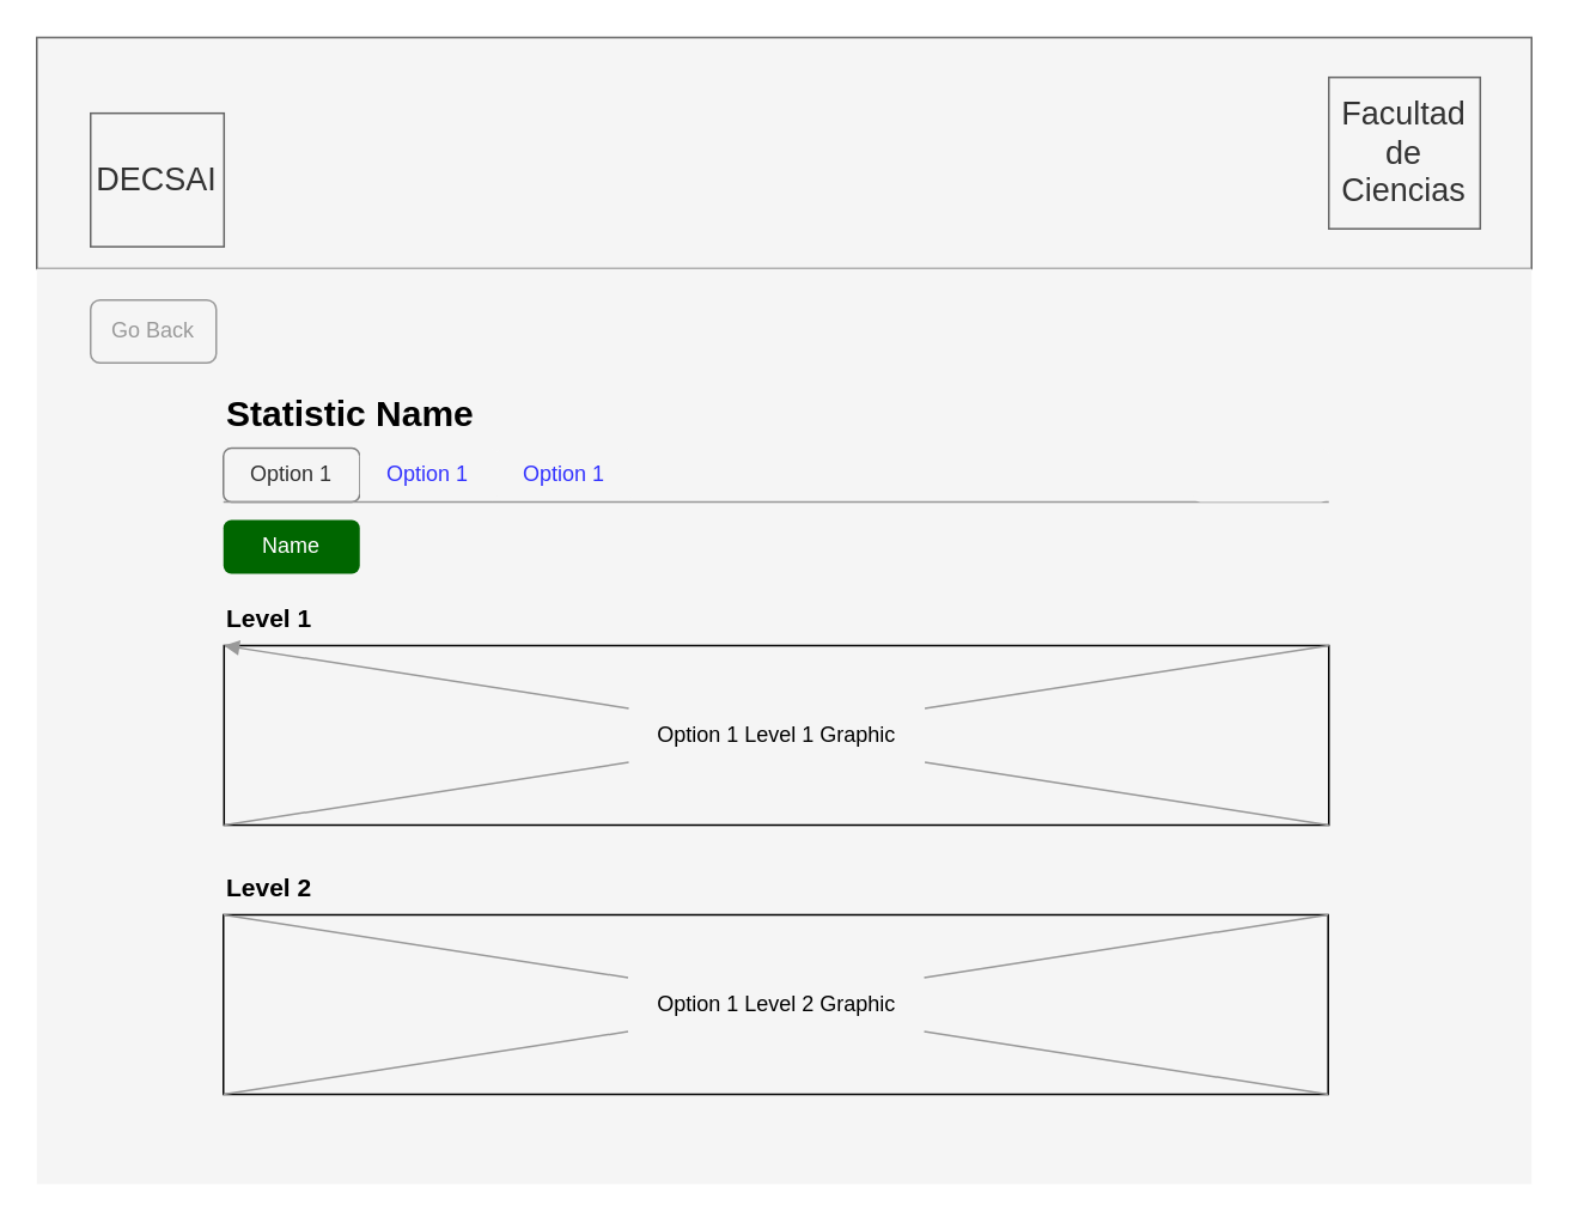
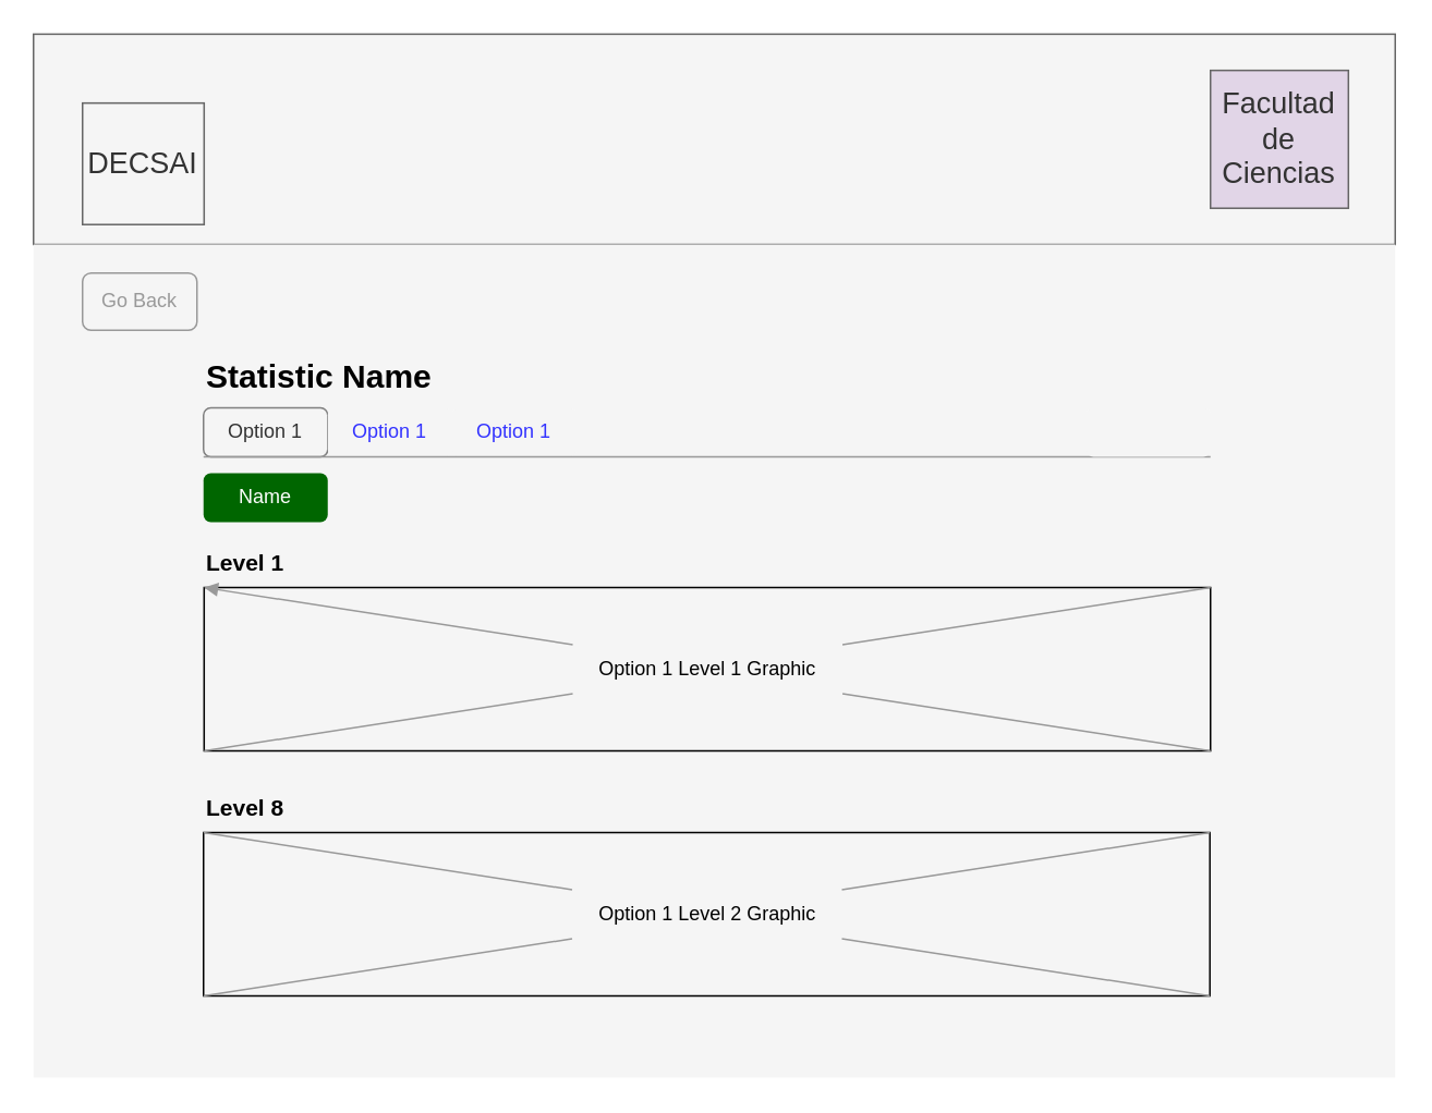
  <mxCell id="0" />
  <mxCell id="1" parent="0" />
  <mxCell id="2" value="" style="rounded=0;whiteSpace=wrap;html=1;fillColor=#f5f5f5;strokeColor=#666666;fontColor=#333333;" parent="1" vertex="1"><mxGeometry x="20" y="20.25" width="833" height="128.75" as="geometry" /></mxCell>
  <mxCell id="3" value="&lt;font style=&quot;font-size: 18px;&quot;&gt;DECSAI&lt;/font&gt;" style="whiteSpace=wrap;html=1;aspect=fixed;fillColor=#f5f5f5;fontColor=#333333;strokeColor=#666666;fontSize=18;" parent="1" vertex="1"><mxGeometry x="50" y="62.44" width="74.37" height="74.37" as="geometry" /></mxCell>
- <mxCell id="4" value="&lt;font style=&quot;font-size: 18px;&quot;&gt;Facultad de Ciencias&lt;/font&gt;" style="whiteSpace=wrap;html=1;aspect=fixed;fillColor=#f5f5f5;fontColor=#333333;strokeColor=#666666;" parent="1" vertex="1"><mxGeometry x="740" y="42.44" width="84.37" height="84.37" as="geometry" /></mxCell>
+ <mxCell id="4" value="&lt;font style=&quot;font-size: 18px;&quot;&gt;Facultad de Ciencias&lt;/font&gt;" style="whiteSpace=wrap;html=1;aspect=fixed;fillColor=#e1d5e7;fontColor=#333333;strokeColor=#666666;" parent="1" vertex="1"><mxGeometry x="740" y="42.44" width="84.37" height="84.37" as="geometry" /></mxCell>
  <mxCell id="5" value="" style="rounded=0;whiteSpace=wrap;html=1;fillColor=#f5f5f5;fontColor=#333333;strokeColor=none;movable=1;resizable=1;rotatable=1;deletable=1;editable=1;connectable=1;" parent="1" vertex="1"><mxGeometry x="20.01" y="149" width="833" height="510" as="geometry" /></mxCell>
  <mxCell id="6" value="&lt;div style=&quot;&quot;&gt;&lt;span style=&quot;color: rgb(0, 0, 0); background-color: initial;&quot;&gt;Statistic Name&lt;/span&gt;&lt;/div&gt;" style="text;html=1;strokeColor=none;fillColor=none;align=left;verticalAlign=middle;whiteSpace=wrap;rounded=0;fontSize=20;fontStyle=1" parent="1" vertex="1"><mxGeometry x="124.37" y="209" width="267.19" height="40" as="geometry" /></mxCell>
  <mxCell id="7" value="Go Back" style="rounded=1;whiteSpace=wrap;html=1;fillColor=#f5f5f5;fontColor=#999999;strokeColor=#999999;" vertex="1" parent="1"><mxGeometry x="50" y="166.5" width="70" height="35" as="geometry" /></mxCell>
  <mxCell id="8" value="Option 1" style="rounded=1;whiteSpace=wrap;html=1;fillColor=#f5f5f5;fontColor=#333333;strokeColor=#808080;" vertex="1" parent="1"><mxGeometry x="124" y="249" width="76" height="30" as="geometry" /></mxCell>
  <mxCell id="9" value="Option 1" style="rounded=1;whiteSpace=wrap;html=1;fillColor=#f5f5f5;fontColor=#3333FF;strokeColor=none;" vertex="1" parent="1"><mxGeometry x="200" y="249" width="76" height="30" as="geometry" /></mxCell>
  <mxCell id="10" value="Option 1" style="rounded=1;whiteSpace=wrap;html=1;fillColor=#f5f5f5;fontColor=#3333FF;strokeColor=none;" vertex="1" parent="1"><mxGeometry x="276" y="249" width="76" height="30" as="geometry" /></mxCell>
  <mxCell id="11" value="" style="endArrow=none;html=1;fontColor=#3333FF;exitX=0;exitY=1;exitDx=0;exitDy=0;entryX=1;entryY=1;entryDx=0;entryDy=0;strokeColor=#999999;" edge="1" parent="1" source="8" target="12"><mxGeometry width="50" height="50" relative="1" as="geometry"><mxPoint x="410" y="339" as="sourcePoint" /><mxPoint x="460" y="289" as="targetPoint" /></mxGeometry></mxCell>
  <mxCell id="12" value="" style="rounded=1;whiteSpace=wrap;html=1;fillColor=#f5f5f5;fontColor=#3333FF;strokeColor=none;strokeWidth=0;" vertex="1" parent="1"><mxGeometry x="664" y="249" width="76" height="30" as="geometry" /></mxCell>
  <mxCell id="13" value="Name" style="rounded=1;whiteSpace=wrap;html=1;fillColor=#006600;fontColor=#FFFFFF;strokeColor=none;" vertex="1" parent="1"><mxGeometry x="124" y="289" width="76" height="30" as="geometry" /></mxCell>
  <mxCell id="14" value="Level 1" style="text;html=1;strokeColor=none;fillColor=none;align=left;verticalAlign=middle;whiteSpace=wrap;rounded=0;strokeWidth=0;fontColor=#000000;fontSize=14;fontStyle=1" vertex="1" parent="1"><mxGeometry x="124.37" y="329" width="125.63" height="30" as="geometry" /></mxCell>
- <mxCell id="15" value="Level 2" style="text;html=1;strokeColor=none;fillColor=none;align=left;verticalAlign=middle;whiteSpace=wrap;rounded=0;strokeWidth=0;fontColor=#000000;fontSize=14;fontStyle=1" vertex="1" parent="1"><mxGeometry x="124.37" y="479" width="125.63" height="30" as="geometry" /></mxCell>
+ <mxCell id="15" value="Level 8" style="text;html=1;strokeColor=none;fillColor=none;align=left;verticalAlign=middle;whiteSpace=wrap;rounded=0;strokeWidth=0;fontColor=#000000;fontSize=14;fontStyle=1" vertex="1" parent="1"><mxGeometry x="124.37" y="479" width="125.63" height="30" as="geometry" /></mxCell>
  <mxCell id="16" value="" style="rounded=0;whiteSpace=wrap;html=1;strokeColor=#000000;strokeWidth=1;fontColor=#000000;fillColor=none;" vertex="1" parent="1"><mxGeometry x="124.37" y="359" width="615.63" height="100" as="geometry" /></mxCell>
  <mxCell id="17" value="Option 1 Level 1 Graphic" style="text;html=1;strokeColor=none;fillColor=none;align=center;verticalAlign=middle;whiteSpace=wrap;rounded=0;strokeWidth=1;fontColor=#000000;" vertex="1" parent="1"><mxGeometry x="349.87" y="394" width="165" height="30" as="geometry" /></mxCell>
  <mxCell id="18" value="" style="endArrow=block;html=1;strokeColor=#999999;fontColor=#000000;exitX=0;exitY=0;exitDx=0;exitDy=0;entryX=0;entryY=1;entryDx=0;entryDy=0;" edge="1" parent="1" source="17" target="14"><mxGeometry width="50" height="50" relative="1" as="geometry"><mxPoint x="410" y="329" as="sourcePoint" /><mxPoint x="460" y="279" as="targetPoint" /></mxGeometry></mxCell>
  <mxCell id="19" value="" style="endArrow=none;html=1;strokeColor=#999999;fontColor=#000000;exitX=1;exitY=0;exitDx=0;exitDy=0;entryX=1;entryY=0;entryDx=0;entryDy=0;" edge="1" parent="1" source="16" target="17"><mxGeometry width="50" height="50" relative="1" as="geometry"><mxPoint x="359.87" y="404" as="sourcePoint" /><mxPoint x="134.37" y="369" as="targetPoint" /></mxGeometry></mxCell>
  <mxCell id="20" value="" style="endArrow=none;html=1;strokeColor=#999999;fontColor=#000000;exitX=0;exitY=1;exitDx=0;exitDy=0;entryX=0;entryY=1;entryDx=0;entryDy=0;" edge="1" parent="1" source="17" target="16"><mxGeometry width="50" height="50" relative="1" as="geometry"><mxPoint x="369.87" y="414" as="sourcePoint" /><mxPoint x="144.37" y="379" as="targetPoint" /></mxGeometry></mxCell>
  <mxCell id="21" value="" style="endArrow=none;html=1;strokeColor=#999999;fontColor=#000000;exitX=1;exitY=1;exitDx=0;exitDy=0;entryX=1;entryY=1;entryDx=0;entryDy=0;" edge="1" parent="1" source="16" target="17"><mxGeometry width="50" height="50" relative="1" as="geometry"><mxPoint x="379.87" y="424" as="sourcePoint" /><mxPoint x="154.37" y="389" as="targetPoint" /></mxGeometry></mxCell>
  <mxCell id="22" value="" style="rounded=0;whiteSpace=wrap;html=1;strokeColor=#000000;strokeWidth=1;fontColor=#000000;fillColor=none;" vertex="1" parent="1"><mxGeometry x="124" y="509" width="615.63" height="100" as="geometry" /></mxCell>
  <mxCell id="23" value="Option 1 Level 2 Graphic" style="text;html=1;strokeColor=none;fillColor=none;align=center;verticalAlign=middle;whiteSpace=wrap;rounded=0;strokeWidth=1;fontColor=#000000;" vertex="1" parent="1"><mxGeometry x="349.5" y="544" width="165" height="30" as="geometry" /></mxCell>
  <mxCell id="24" value="" style="endArrow=none;html=1;strokeColor=#999999;fontColor=#000000;exitX=0;exitY=0;exitDx=0;exitDy=0;entryX=0;entryY=1;entryDx=0;entryDy=0;" edge="1" parent="1" source="23"><mxGeometry width="50" height="50" relative="1" as="geometry"><mxPoint x="409.63" y="479" as="sourcePoint" /><mxPoint x="124" y="509" as="targetPoint" /></mxGeometry></mxCell>
  <mxCell id="25" value="" style="endArrow=none;html=1;strokeColor=#999999;fontColor=#000000;exitX=1;exitY=0;exitDx=0;exitDy=0;entryX=1;entryY=0;entryDx=0;entryDy=0;" edge="1" parent="1" source="22" target="23"><mxGeometry width="50" height="50" relative="1" as="geometry"><mxPoint x="359.5" y="554" as="sourcePoint" /><mxPoint x="134" y="519" as="targetPoint" /></mxGeometry></mxCell>
  <mxCell id="26" value="" style="endArrow=none;html=1;strokeColor=#999999;fontColor=#000000;exitX=0;exitY=1;exitDx=0;exitDy=0;entryX=0;entryY=1;entryDx=0;entryDy=0;" edge="1" parent="1" source="23" target="22"><mxGeometry width="50" height="50" relative="1" as="geometry"><mxPoint x="369.5" y="564" as="sourcePoint" /><mxPoint x="144" y="529" as="targetPoint" /></mxGeometry></mxCell>
  <mxCell id="27" value="" style="endArrow=none;html=1;strokeColor=#999999;fontColor=#000000;exitX=1;exitY=1;exitDx=0;exitDy=0;entryX=1;entryY=1;entryDx=0;entryDy=0;" edge="1" parent="1" source="22" target="23"><mxGeometry width="50" height="50" relative="1" as="geometry"><mxPoint x="379.5" y="574" as="sourcePoint" /><mxPoint x="154" y="539" as="targetPoint" /></mxGeometry></mxCell>
